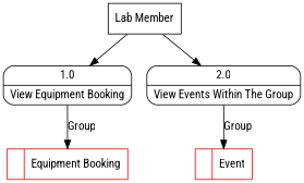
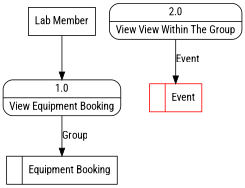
  digraph {
    fontname="Roboto Condensed"
    node [fontname="Roboto Condensed" shape=record]
    edge [fontname="Roboto Condensed"]
-   n1 [color=red label="<f0>  |<f1> Equipment Booking "]
+   n1 [color=black label="<f0>  |<f1> Equipment Booking "]
    n2 [color=red label="<f0>  |<f1> Event "]
    n3 [label="Lab Member" shape=box]
    n4 [label="{<f0> 1.0|<f1> View Equipment Booking }" shape=Mrecord]
-   n5 [label="{<f0> 2.0|<f1> View Events Within The Group }" shape=Mrecord]
+   n5 [label="{<f0> 2.0|<f1> View View Within The Group }" shape=Mrecord]
    n3 -> n4
-   n3 -> n5
    n4 -> n1 [label=Group]
-   n5 -> n2 [label=Group]
+   n5 -> n2 [label=Event]
  }
